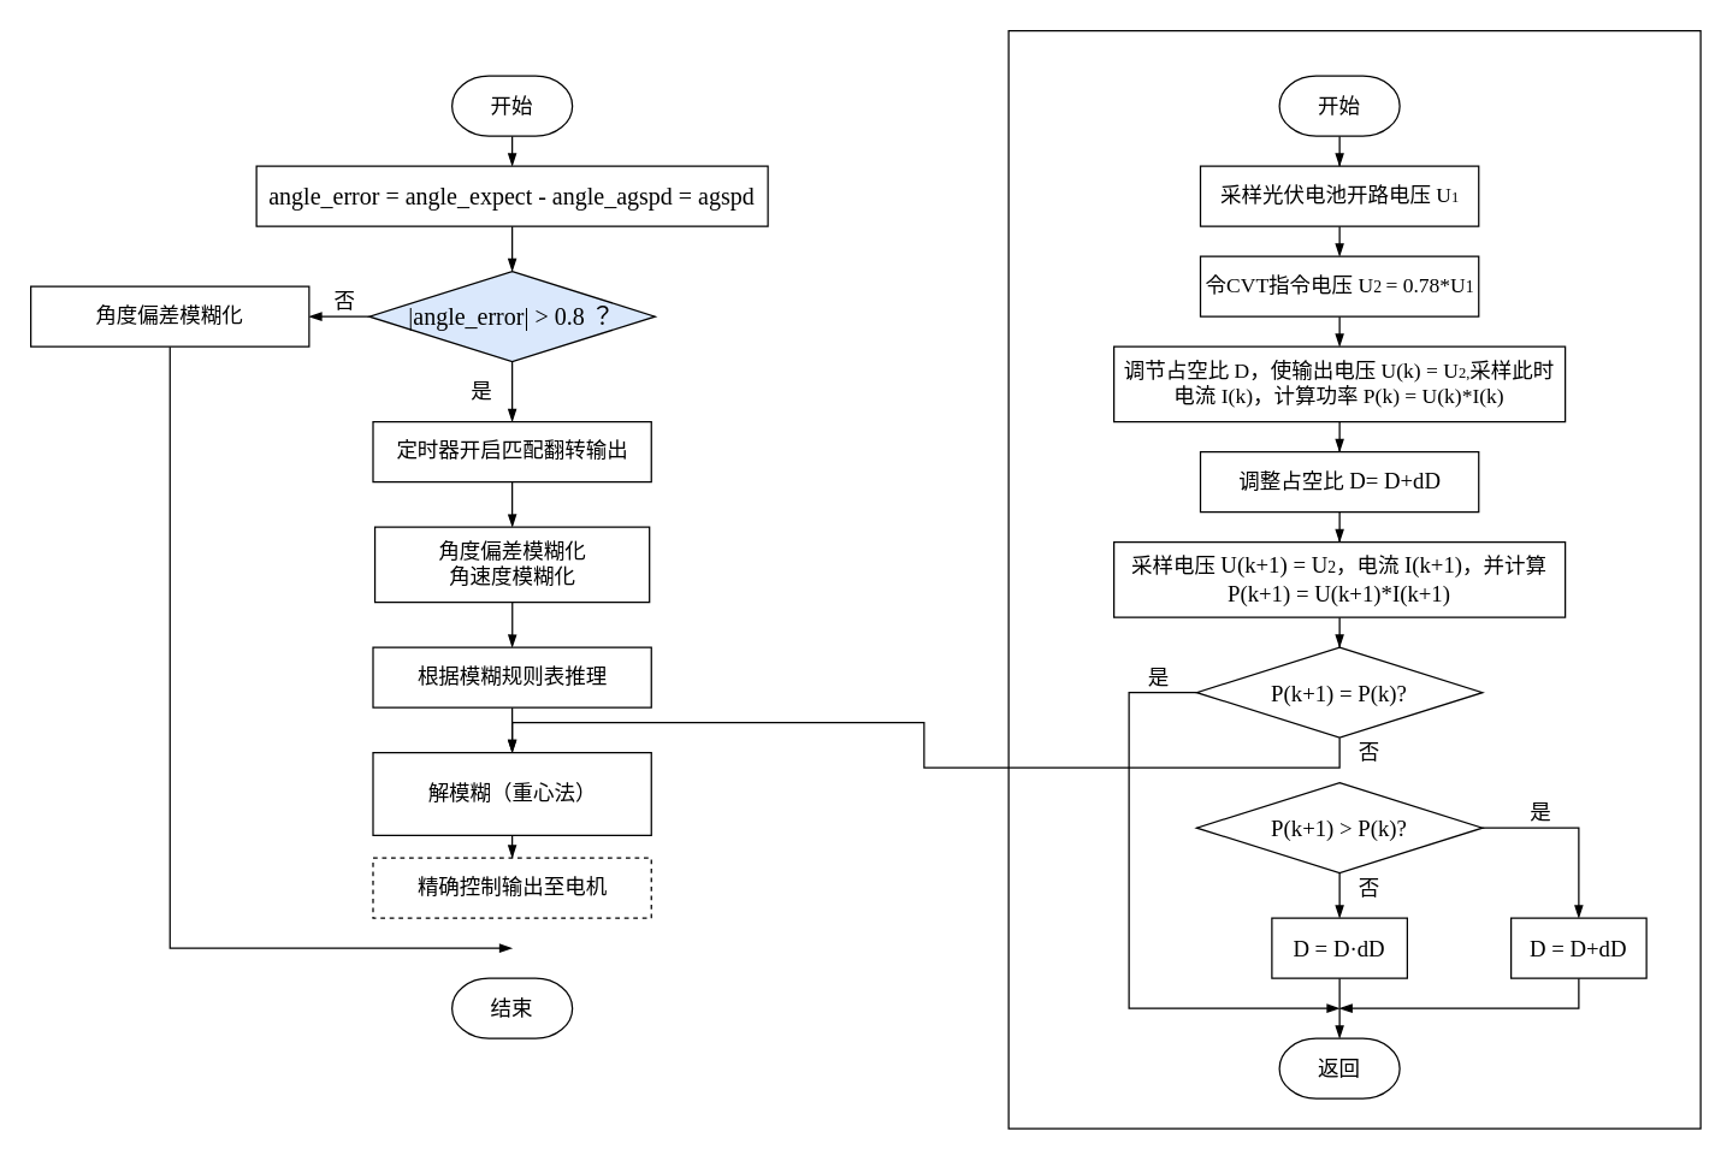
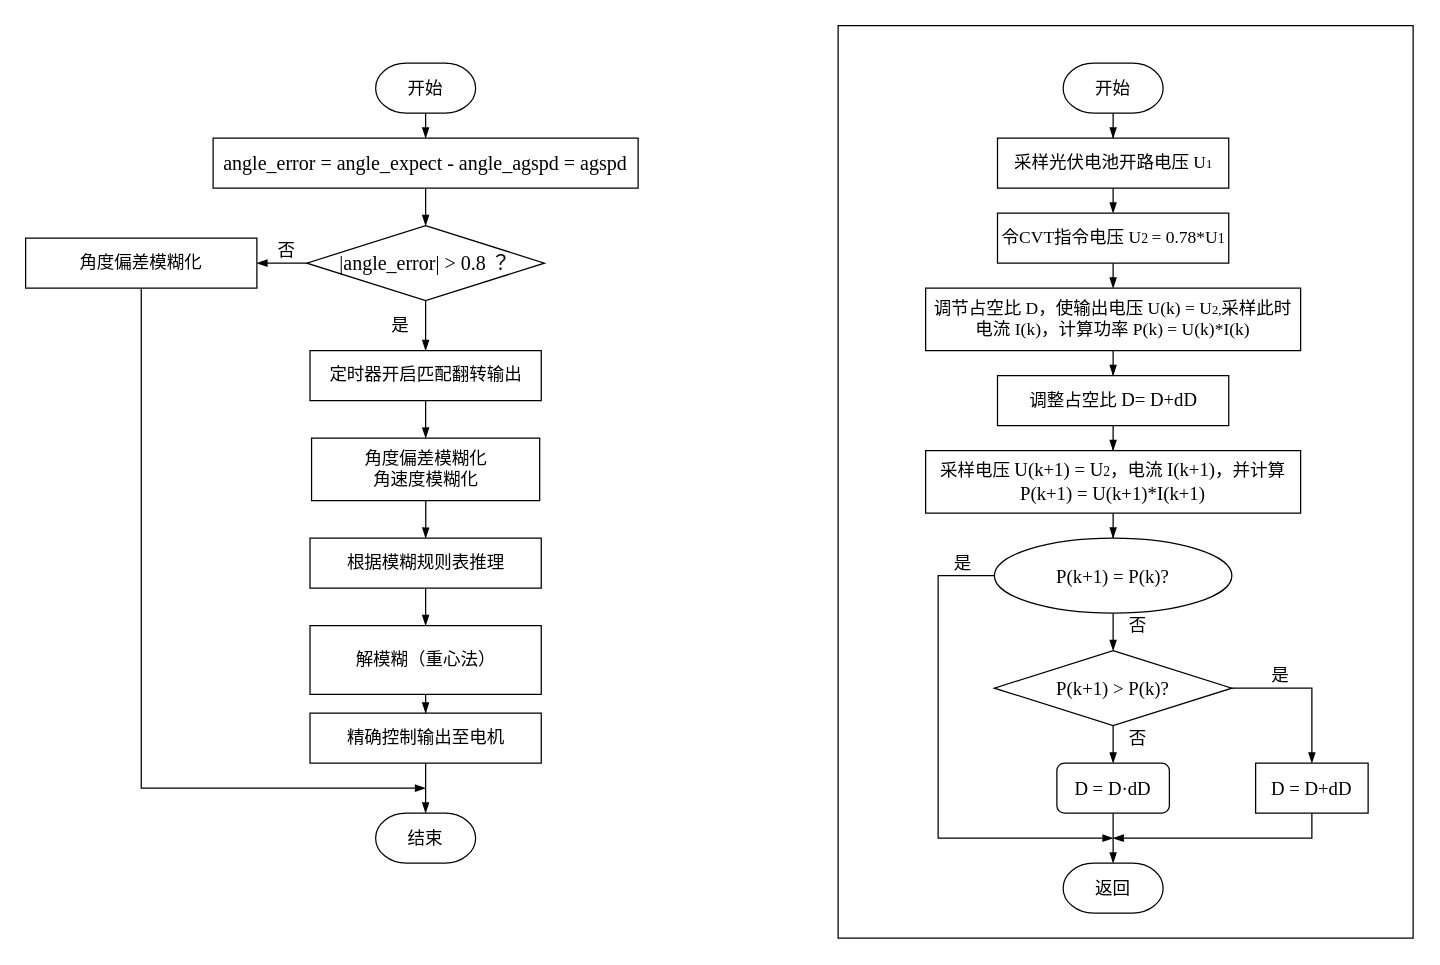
  <mxCell id="0" />
  <mxCell id="1" parent="0" />
  <mxCell id="2" value="" style="rounded=0;whiteSpace=wrap;html=1;strokeWidth=1;fillColor=none;" vertex="1" parent="1"><mxGeometry x="670" y="20" width="460" height="730" as="geometry" /></mxCell>
  <mxCell id="3" style="edgeStyle=orthogonalEdgeStyle;rounded=0;orthogonalLoop=1;jettySize=auto;html=1;exitX=0.5;exitY=1;exitDx=0;exitDy=0;exitPerimeter=0;endArrow=blockThin;endFill=1;" edge="1" parent="1" source="4" target="6"><mxGeometry relative="1" as="geometry" /></mxCell>
  <mxCell id="4" value="&lt;font style=&quot;font-size: 14px&quot;&gt;开始&lt;/font&gt;" style="strokeWidth=1;html=1;shape=mxgraph.flowchart.terminator;whiteSpace=wrap;" vertex="1" parent="1"><mxGeometry x="850" width="80" height="40" as="geometry" y="50" /></mxCell>
  <mxCell id="5" style="edgeStyle=orthogonalEdgeStyle;rounded=0;orthogonalLoop=1;jettySize=auto;html=1;exitX=0.5;exitY=1;exitDx=0;exitDy=0;entryX=0.5;entryY=0;entryDx=0;entryDy=0;endArrow=blockThin;endFill=1;" edge="1" parent="1" source="6" target="8"><mxGeometry relative="1" as="geometry" /></mxCell>
  <mxCell id="6" value="&lt;font face=&quot;Times New Roman&quot;&gt;&lt;font style=&quot;font-size: 14px&quot;&gt;采样光伏电池开路电压 U&lt;/font&gt;&lt;font style=&quot;font-size: 10px&quot;&gt;1&lt;/font&gt;&lt;/font&gt;" style="rounded=0;whiteSpace=wrap;html=1;strokeWidth=1;" vertex="1" parent="1"><mxGeometry x="797.5" y="110" width="185" height="40" as="geometry" /></mxCell>
  <mxCell id="7" style="edgeStyle=orthogonalEdgeStyle;rounded=0;orthogonalLoop=1;jettySize=auto;html=1;exitX=0.5;exitY=1;exitDx=0;exitDy=0;entryX=0.5;entryY=0;entryDx=0;entryDy=0;endArrow=blockThin;endFill=1;" edge="1" parent="1" source="8" target="10"><mxGeometry relative="1" as="geometry" /></mxCell>
  <mxCell id="8" value="&lt;font face=&quot;Times New Roman&quot;&gt;&lt;font style=&quot;font-size: 14px&quot;&gt;令CVT指令电压 U&lt;/font&gt;&lt;font style=&quot;font-size: 11px&quot;&gt;2&amp;nbsp;&lt;/font&gt;&lt;font style=&quot;font-size: 14px&quot;&gt;= 0.78*U&lt;/font&gt;&lt;font style=&quot;font-size: 11px&quot;&gt;1&lt;/font&gt;&lt;/font&gt;" style="rounded=0;whiteSpace=wrap;html=1;strokeWidth=1;" vertex="1" parent="1"><mxGeometry x="797.5" y="170" width="185" height="40" as="geometry" /></mxCell>
  <mxCell id="9" style="edgeStyle=orthogonalEdgeStyle;rounded=0;orthogonalLoop=1;jettySize=auto;html=1;exitX=0.5;exitY=1;exitDx=0;exitDy=0;endArrow=blockThin;endFill=1;" edge="1" parent="1" source="10" target="12"><mxGeometry relative="1" as="geometry" /></mxCell>
  <mxCell id="10" value="&lt;font face=&quot;Times New Roman&quot;&gt;&lt;span style=&quot;font-size: 14px&quot;&gt;调节占空比 D，使输出电压 U(k) = U&lt;/span&gt;&lt;font style=&quot;font-size: 10px&quot;&gt;2,&lt;/font&gt;&lt;font style=&quot;font-size: 14px&quot;&gt;采样此时电流 I(k)，计算功率 P(k) = U(k)*I(k)&lt;/font&gt;&lt;/font&gt;" style="rounded=0;whiteSpace=wrap;html=1;strokeWidth=1;" vertex="1" parent="1"><mxGeometry x="740" y="230" width="300" height="50" as="geometry" /></mxCell>
  <mxCell id="11" style="edgeStyle=orthogonalEdgeStyle;rounded=0;orthogonalLoop=1;jettySize=auto;html=1;exitX=0.5;exitY=1;exitDx=0;exitDy=0;endArrow=blockThin;endFill=1;" edge="1" parent="1" source="12" target="14"><mxGeometry relative="1" as="geometry" /></mxCell>
  <mxCell id="12" value="&lt;font face=&quot;Times New Roman&quot;&gt;&lt;span style=&quot;font-size: 14px&quot;&gt;调整占空比&amp;nbsp;&lt;/span&gt;&lt;font style=&quot;font-size: 15px&quot;&gt;D= D+dD&lt;/font&gt;&lt;/font&gt;" style="rounded=0;whiteSpace=wrap;html=1;strokeWidth=1;" vertex="1" parent="1"><mxGeometry x="797.5" y="300" width="185" height="40" as="geometry" /></mxCell>
  <mxCell id="13" style="edgeStyle=orthogonalEdgeStyle;rounded=0;orthogonalLoop=1;jettySize=auto;html=1;exitX=0.5;exitY=1;exitDx=0;exitDy=0;endArrow=blockThin;endFill=1;" edge="1" parent="1" source="14" target="17"><mxGeometry relative="1" as="geometry" /></mxCell>
  <mxCell id="14" value="&lt;font face=&quot;Times New Roman&quot;&gt;&lt;span style=&quot;font-size: 14px&quot;&gt;采样电压&amp;nbsp;&lt;/span&gt;&lt;font style=&quot;font-size: 15px&quot;&gt;U(k+1) = U&lt;/font&gt;&lt;font style=&quot;font-size: 11px&quot;&gt;2&lt;/font&gt;&lt;font style=&quot;font-size: 14px&quot;&gt;，&lt;/font&gt;&lt;font style=&quot;font-size: 14px&quot;&gt;电流&amp;nbsp;&lt;/font&gt;&lt;font style=&quot;font-size: 15px&quot;&gt;I(k+1)&lt;/font&gt;&lt;font style=&quot;font-size: 14px&quot;&gt;，并计算&lt;/font&gt;&lt;font style=&quot;font-size: 15px&quot;&gt;P(k+1) = U(k+1)*I(k+1)&lt;/font&gt;&lt;/font&gt;" style="rounded=0;whiteSpace=wrap;html=1;strokeWidth=1;" vertex="1" parent="1"><mxGeometry x="740" y="360" width="300" height="50" as="geometry" /></mxCell>
- <mxCell id="15" style="edgeStyle=orthogonalEdgeStyle;rounded=0;orthogonalLoop=1;jettySize=auto;html=1;exitX=0.5;exitY=1;exitDx=0;exitDy=0;endArrow=blockThin;endFill=1;" edge="1" parent="1" source="17" target="44"><mxGeometry relative="1" as="geometry" /></mxCell>
+ <mxCell id="15" style="edgeStyle=orthogonalEdgeStyle;rounded=0;orthogonalLoop=1;jettySize=auto;html=1;exitX=0.5;exitY=1;exitDx=0;exitDy=0;endArrow=blockThin;endFill=1;" edge="1" parent="1" source="17" target="20"><mxGeometry relative="1" as="geometry" /></mxCell>
  <mxCell id="16" style="edgeStyle=orthogonalEdgeStyle;rounded=0;orthogonalLoop=1;jettySize=auto;html=1;endArrow=blockThin;endFill=1;exitX=0;exitY=0.5;exitDx=0;exitDy=0;" edge="1" parent="1" source="17"><mxGeometry relative="1" as="geometry"><mxPoint x="890" y="670" as="targetPoint" /><mxPoint x="790" y="470" as="sourcePoint" /><Array as="points"><mxPoint x="750" y="460" /><mxPoint x="750" y="670" /></Array></mxGeometry></mxCell>
- <mxCell id="17" value="&lt;span style=&quot;font-family: &amp;#34;times new roman&amp;#34;&quot;&gt;&lt;font style=&quot;font-size: 15px&quot;&gt;P(k+1) = P(k)?&lt;/font&gt;&lt;/span&gt;" style="rhombus;whiteSpace=wrap;html=1;strokeWidth=1;" vertex="1" parent="1"><mxGeometry x="795" y="430" width="190" height="60" as="geometry" /></mxCell>
+ <mxCell id="17" value="&lt;span style=&quot;font-family: &amp;#34;times new roman&amp;#34;&quot;&gt;&lt;font style=&quot;font-size: 15px&quot;&gt;P(k+1) = P(k)?&lt;/font&gt;&lt;/span&gt;" style="ellipse;whiteSpace=wrap;html=1;strokeWidth=1;" vertex="1" parent="1"><mxGeometry x="795" y="430" width="190" height="60" as="geometry" /></mxCell>
  <mxCell id="18" style="edgeStyle=orthogonalEdgeStyle;rounded=0;orthogonalLoop=1;jettySize=auto;html=1;exitX=0.5;exitY=1;exitDx=0;exitDy=0;endArrow=blockThin;endFill=1;" edge="1" parent="1" source="20" target="22"><mxGeometry relative="1" as="geometry" /></mxCell>
  <mxCell id="19" style="edgeStyle=orthogonalEdgeStyle;rounded=0;orthogonalLoop=1;jettySize=auto;html=1;endArrow=blockThin;endFill=1;" edge="1" parent="1" source="20" target="24"><mxGeometry relative="1" as="geometry" /></mxCell>
  <mxCell id="20" value="&lt;span style=&quot;font-family: &amp;#34;times new roman&amp;#34;&quot;&gt;&lt;font style=&quot;font-size: 15px&quot;&gt;P(k+1) &amp;gt; P(k)?&lt;/font&gt;&lt;/span&gt;" style="rhombus;whiteSpace=wrap;html=1;strokeWidth=1;" vertex="1" parent="1"><mxGeometry x="795" y="520" width="190" height="60" as="geometry" /></mxCell>
  <mxCell id="21" style="edgeStyle=orthogonalEdgeStyle;rounded=0;orthogonalLoop=1;jettySize=auto;html=1;endArrow=blockThin;endFill=1;" edge="1" parent="1" source="22" target="25"><mxGeometry relative="1" as="geometry" /></mxCell>
- <mxCell id="22" value="&lt;span style=&quot;font-family: &amp;#34;times new roman&amp;#34;&quot;&gt;&lt;font style=&quot;font-size: 15px&quot;&gt;D = D·dD&lt;/font&gt;&lt;/span&gt;" style="rounded=0;whiteSpace=wrap;html=1;strokeWidth=1;" vertex="1" parent="1"><mxGeometry x="845" y="610" width="90" height="40" as="geometry" /></mxCell>
+ <mxCell id="22" value="&lt;span style=&quot;font-family: &amp;#34;times new roman&amp;#34;&quot;&gt;&lt;font style=&quot;font-size: 15px&quot;&gt;D = D·dD&lt;/font&gt;&lt;/span&gt;" style="whiteSpace=wrap;html=1;strokeWidth=1;rounded=1;" vertex="1" parent="1"><mxGeometry x="845" y="610" width="90" height="40" as="geometry" /></mxCell>
  <mxCell id="23" style="edgeStyle=orthogonalEdgeStyle;rounded=0;orthogonalLoop=1;jettySize=auto;html=1;exitX=0.5;exitY=1;exitDx=0;exitDy=0;entryX=1;entryY=0.6;entryDx=0;entryDy=0;entryPerimeter=0;endArrow=blockThin;endFill=1;" edge="1" parent="1" source="24"><mxGeometry relative="1" as="geometry"><mxPoint x="890" y="670" as="targetPoint" /><Array as="points"><mxPoint x="1049" y="670" /></Array></mxGeometry></mxCell>
  <mxCell id="24" value="&lt;span style=&quot;font-family: &amp;#34;times new roman&amp;#34;&quot;&gt;&lt;font style=&quot;font-size: 15px&quot;&gt;D = D+dD&lt;/font&gt;&lt;/span&gt;" style="rounded=0;whiteSpace=wrap;html=1;strokeWidth=1;" vertex="1" parent="1"><mxGeometry x="1004" y="610" width="90" height="40" as="geometry" /></mxCell>
  <mxCell id="25" value="&lt;font style=&quot;font-size: 14px&quot;&gt;返回&lt;/font&gt;" style="strokeWidth=1;html=1;shape=mxgraph.flowchart.terminator;whiteSpace=wrap;" vertex="1" parent="1"><mxGeometry x="850" y="690" width="80" height="40" as="geometry" /></mxCell>
  <mxCell id="26" value="&lt;font style=&quot;font-size: 14px&quot;&gt;是&lt;/font&gt;" style="text;html=1;strokeColor=none;fillColor=none;align=center;verticalAlign=middle;whiteSpace=wrap;rounded=0;" vertex="1" parent="1"><mxGeometry x="750" y="440" width="40" height="20" as="geometry" /></mxCell>
  <mxCell id="27" value="&lt;font style=&quot;font-size: 14px&quot;&gt;是&lt;/font&gt;" style="text;html=1;strokeColor=none;fillColor=none;align=center;verticalAlign=middle;whiteSpace=wrap;rounded=0;" vertex="1" parent="1"><mxGeometry x="1004" y="530" width="40" height="20" as="geometry" /></mxCell>
  <mxCell id="28" value="&lt;font style=&quot;font-size: 14px&quot;&gt;否&lt;/font&gt;" style="text;html=1;strokeColor=none;fillColor=none;align=center;verticalAlign=middle;whiteSpace=wrap;rounded=0;" vertex="1" parent="1"><mxGeometry x="890" y="490" width="40" height="20" as="geometry" /></mxCell>
  <mxCell id="29" value="&lt;font style=&quot;font-size: 14px&quot;&gt;否&lt;/font&gt;" style="text;html=1;strokeColor=none;fillColor=none;align=center;verticalAlign=middle;whiteSpace=wrap;rounded=0;" vertex="1" parent="1"><mxGeometry x="890" y="580" width="40" height="20" as="geometry" /></mxCell>
  <mxCell id="30" style="edgeStyle=orthogonalEdgeStyle;rounded=0;orthogonalLoop=1;jettySize=auto;html=1;exitX=0.5;exitY=1;exitDx=0;exitDy=0;exitPerimeter=0;entryX=0.5;entryY=0;entryDx=0;entryDy=0;endArrow=blockThin;endFill=1;" edge="1" parent="1" source="31" target="33"><mxGeometry relative="1" as="geometry" /></mxCell>
  <mxCell id="31" value="&lt;font style=&quot;font-size: 14px&quot;&gt;开始&lt;/font&gt;" style="strokeWidth=1;html=1;shape=mxgraph.flowchart.terminator;whiteSpace=wrap;" vertex="1" parent="1"><mxGeometry x="300" width="80" height="40" as="geometry" y="50" /></mxCell>
  <mxCell id="32" style="edgeStyle=orthogonalEdgeStyle;rounded=0;orthogonalLoop=1;jettySize=auto;html=1;endArrow=blockThin;endFill=1;" edge="1" parent="1" source="33" target="36"><mxGeometry relative="1" as="geometry" /></mxCell>
  <mxCell id="33" value="&lt;div style=&quot;text-align: left&quot;&gt;&lt;span style=&quot;font-family: &amp;#34;times new roman&amp;#34;&quot;&gt;&lt;font style=&quot;font-size: 16px&quot;&gt;angle_error = angle_expect - angle_agspd = agspd&lt;/font&gt;&lt;/span&gt;&lt;/div&gt;" style="rounded=0;whiteSpace=wrap;html=1;strokeWidth=1;" vertex="1" parent="1"><mxGeometry x="170" y="110" width="340" height="40" as="geometry" /></mxCell>
  <mxCell id="34" style="edgeStyle=orthogonalEdgeStyle;rounded=0;orthogonalLoop=1;jettySize=auto;html=1;endArrow=blockThin;endFill=1;" edge="1" parent="1" source="36" target="38"><mxGeometry relative="1" as="geometry" /></mxCell>
  <mxCell id="35" style="edgeStyle=orthogonalEdgeStyle;rounded=0;orthogonalLoop=1;jettySize=auto;html=1;entryX=1;entryY=0.5;entryDx=0;entryDy=0;endArrow=blockThin;endFill=1;" edge="1" parent="1" source="36" target="48"><mxGeometry relative="1" as="geometry" /></mxCell>
- <mxCell id="36" value="&lt;font style=&quot;font-size: 16px&quot; face=&quot;Times New Roman&quot;&gt;|angle_error| &amp;gt; 0.8&amp;nbsp;？&lt;/font&gt;" style="rhombus;whiteSpace=wrap;html=1;strokeWidth=1;fillColor=#dae8fc;" vertex="1" parent="1"><mxGeometry x="245" y="180" width="190" height="60" as="geometry" /></mxCell>
+ <mxCell id="36" value="&lt;font style=&quot;font-size: 16px&quot; face=&quot;Times New Roman&quot;&gt;|angle_error| &amp;gt; 0.8&amp;nbsp;？&lt;/font&gt;" style="rhombus;whiteSpace=wrap;html=1;strokeWidth=1;" vertex="1" parent="1"><mxGeometry x="245" y="180" width="190" height="60" as="geometry" /></mxCell>
  <mxCell id="37" style="edgeStyle=orthogonalEdgeStyle;rounded=0;orthogonalLoop=1;jettySize=auto;html=1;endArrow=blockThin;endFill=1;" edge="1" parent="1" source="38" target="40"><mxGeometry relative="1" as="geometry" /></mxCell>
  <mxCell id="38" value="&lt;font face=&quot;Times New Roman&quot;&gt;&lt;span style=&quot;font-size: 14px&quot;&gt;定时器开启匹配翻转输出&lt;/span&gt;&lt;/font&gt;" style="rounded=0;whiteSpace=wrap;html=1;strokeWidth=1;" vertex="1" parent="1"><mxGeometry x="247.5" y="280" width="185" height="40" as="geometry" /></mxCell>
  <mxCell id="39" style="edgeStyle=orthogonalEdgeStyle;rounded=0;orthogonalLoop=1;jettySize=auto;html=1;entryX=0.5;entryY=0;entryDx=0;entryDy=0;endArrow=blockThin;endFill=1;" edge="1" parent="1" source="40" target="42"><mxGeometry relative="1" as="geometry" /></mxCell>
  <mxCell id="40" value="&lt;font face=&quot;Times New Roman&quot;&gt;&lt;span style=&quot;font-size: 14px&quot;&gt;角度偏差模糊化&lt;br&gt;角速度模糊化&lt;br&gt;&lt;/span&gt;&lt;/font&gt;" style="rounded=0;whiteSpace=wrap;html=1;strokeWidth=1;" vertex="1" parent="1"><mxGeometry x="248.75" y="350" width="182.5" height="50" as="geometry" /></mxCell>
  <mxCell id="41" style="edgeStyle=orthogonalEdgeStyle;rounded=0;orthogonalLoop=1;jettySize=auto;html=1;exitX=0.5;exitY=1;exitDx=0;exitDy=0;endArrow=blockThin;endFill=1;" edge="1" parent="1" source="42" target="44"><mxGeometry relative="1" as="geometry" /></mxCell>
  <mxCell id="42" value="&lt;font face=&quot;Times New Roman&quot;&gt;&lt;span style=&quot;font-size: 14px&quot;&gt;根据模糊规则表推理&lt;/span&gt;&lt;/font&gt;" style="rounded=0;whiteSpace=wrap;html=1;strokeWidth=1;" vertex="1" parent="1"><mxGeometry x="247.5" y="430" width="185" height="40" as="geometry" /></mxCell>
  <mxCell id="43" style="edgeStyle=orthogonalEdgeStyle;rounded=0;orthogonalLoop=1;jettySize=auto;html=1;exitX=0.5;exitY=1;exitDx=0;exitDy=0;endArrow=blockThin;endFill=1;" edge="1" parent="1" source="44" target="46"><mxGeometry relative="1" as="geometry" /></mxCell>
  <mxCell id="44" value="&lt;font face=&quot;Times New Roman&quot;&gt;&lt;span style=&quot;font-size: 14px&quot;&gt;解模糊（重心法）&lt;/span&gt;&lt;/font&gt;" style="rounded=0;whiteSpace=wrap;html=1;strokeWidth=1;" vertex="1" parent="1"><mxGeometry x="247.5" y="500" width="185" height="55" as="geometry" /></mxCell>
- <mxCell id="46" value="&lt;font face=&quot;Times New Roman&quot;&gt;&lt;span style=&quot;font-size: 14px&quot;&gt;精确控制输出至电机&lt;/span&gt;&lt;/font&gt;" style="rounded=0;whiteSpace=wrap;html=1;strokeWidth=1;dashed=1;" vertex="1" parent="1"><mxGeometry x="247.5" y="570" width="185" height="40" as="geometry" /></mxCell>
+ <mxCell id="45" style="edgeStyle=orthogonalEdgeStyle;rounded=0;orthogonalLoop=1;jettySize=auto;html=1;exitX=0.5;exitY=1;exitDx=0;exitDy=0;entryX=0.5;entryY=0;entryDx=0;entryDy=0;entryPerimeter=0;endArrow=blockThin;endFill=1;" edge="1" parent="1" source="46" target="49"><mxGeometry relative="1" as="geometry" /></mxCell>
+ <mxCell id="46" value="&lt;font face=&quot;Times New Roman&quot;&gt;&lt;span style=&quot;font-size: 14px&quot;&gt;精确控制输出至电机&lt;/span&gt;&lt;/font&gt;" style="rounded=0;whiteSpace=wrap;html=1;strokeWidth=1;" vertex="1" parent="1"><mxGeometry x="247.5" y="570" width="185" height="40" as="geometry" /></mxCell>
  <mxCell id="47" style="edgeStyle=orthogonalEdgeStyle;rounded=0;orthogonalLoop=1;jettySize=auto;html=1;endArrow=blockThin;endFill=1;exitX=0.5;exitY=1;exitDx=0;exitDy=0;" edge="1" parent="1" source="48"><mxGeometry relative="1" as="geometry"><mxPoint x="340" y="630" as="targetPoint" /><Array as="points"><mxPoint x="113" y="630" /></Array></mxGeometry></mxCell>
  <mxCell id="48" value="&lt;font face=&quot;Times New Roman&quot;&gt;&lt;span style=&quot;font-size: 14px&quot;&gt;角度偏差模糊化&lt;/span&gt;&lt;/font&gt;" style="rounded=0;whiteSpace=wrap;html=1;strokeWidth=1;" vertex="1" parent="1"><mxGeometry x="20" y="190" width="185" height="40" as="geometry" /></mxCell>
  <mxCell id="49" value="&lt;font style=&quot;font-size: 14px&quot;&gt;结束&lt;/font&gt;" style="strokeWidth=1;html=1;shape=mxgraph.flowchart.terminator;whiteSpace=wrap;" vertex="1" parent="1"><mxGeometry x="300" y="650" width="80" height="40" as="geometry" /></mxCell>
  <mxCell id="50" value="&lt;font style=&quot;font-size: 14px&quot;&gt;是&lt;/font&gt;" style="text;html=1;strokeColor=none;fillColor=none;align=center;verticalAlign=middle;whiteSpace=wrap;rounded=0;" vertex="1" parent="1"><mxGeometry x="300" y="250" width="40" height="20" as="geometry" /></mxCell>
  <mxCell id="51" value="&lt;font style=&quot;font-size: 14px&quot;&gt;否&lt;/font&gt;" style="text;html=1;strokeColor=none;fillColor=none;align=center;verticalAlign=middle;whiteSpace=wrap;rounded=0;" vertex="1" parent="1"><mxGeometry x="208.75" y="190" width="40" height="20" as="geometry" /></mxCell>
